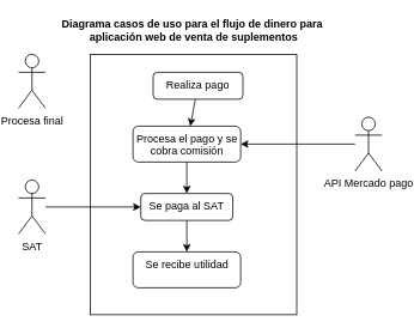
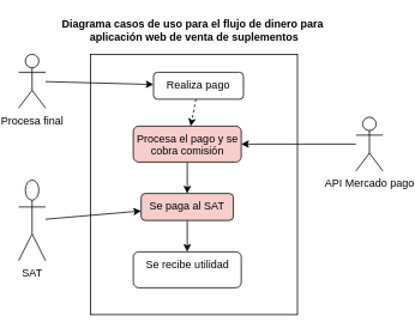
  <mxCell id="0" />
  <mxCell id="1" parent="0" />
  <mxCell id="2" value="" style="html=1;points=[[0,0,0,0,5],[0,1,0,0,-5],[1,0,0,0,5],[1,1,0,0,-5]];perimeter=orthogonalPerimeter;outlineConnect=0;targetShapes=umlLifeline;portConstraint=eastwest;newEdgeStyle={&quot;curved&quot;:0,&quot;rounded&quot;:0};" vertex="1" parent="1"><mxGeometry x="100" y="60" width="230" height="290" as="geometry" /></mxCell>
  <mxCell id="3" value="Diagrama casos de uso para el flujo de dinero para&amp;nbsp;&lt;div&gt;aplicación web de venta de suplementos&lt;/div&gt;" style="text;align=center;fontStyle=1;verticalAlign=middle;spacingLeft=3;spacingRight=3;strokeColor=none;rotatable=0;points=[[0,0.5],[1,0.5]];portConstraint=eastwest;html=1;" vertex="1" parent="1"><mxGeometry x="175" y="20" width="80" height="26" as="geometry" /></mxCell>
+ <mxCell id="4" value="" style="edgeStyle=none;html=1;" edge="1" parent="1" source="5" target="7"><mxGeometry relative="1" as="geometry" /></mxCell>
  <mxCell id="5" value="Procesa final" style="shape=umlActor;verticalLabelPosition=bottom;verticalAlign=top;html=1;" vertex="1" parent="1"><mxGeometry x="20" y="60" width="30" height="60" as="geometry" /></mxCell>
- <mxCell id="6" value="" style="edgeStyle=none;html=1;" edge="1" parent="1" source="7" target="11"><mxGeometry relative="1" as="geometry" /></mxCell>
+ <mxCell id="6" value="" style="edgeStyle=none;html=1;dashed=1;" edge="1" parent="1" source="7" target="11"><mxGeometry relative="1" as="geometry" /></mxCell>
  <mxCell id="7" value="Realiza pago" style="rounded=1;whiteSpace=wrap;html=1;verticalAlign=top;" vertex="1" parent="1"><mxGeometry x="170" y="80" width="100" height="30" as="geometry" /></mxCell>
  <mxCell id="8" value="" style="edgeStyle=none;html=1;" edge="1" parent="1" source="9" target="11"><mxGeometry relative="1" as="geometry" /></mxCell>
  <mxCell id="9" value="API Mercado pago" style="shape=umlActor;verticalLabelPosition=bottom;verticalAlign=top;html=1;" vertex="1" parent="1"><mxGeometry x="395" y="130" width="30" height="60" as="geometry" /></mxCell>
  <mxCell id="10" value="" style="edgeStyle=none;html=1;" edge="1" parent="1" source="11" target="15"><mxGeometry relative="1" as="geometry" /></mxCell>
- <mxCell id="11" value="Procesa el pago y se cobra comisión" style="rounded=1;whiteSpace=wrap;html=1;verticalAlign=top;" vertex="1" parent="1"><mxGeometry x="147.5" y="140" width="120" height="40" as="geometry" /></mxCell>
+ <mxCell id="11" value="Procesa el pago y se cobra comisión" style="rounded=1;whiteSpace=wrap;html=1;verticalAlign=top;fillColor=#f8cecc;" vertex="1" parent="1"><mxGeometry x="147.5" y="140" width="120" height="40" as="geometry" /></mxCell>
  <mxCell id="12" value="" style="edgeStyle=none;html=1;" edge="1" parent="1" source="13" target="15"><mxGeometry relative="1" as="geometry" /></mxCell>
- <mxCell id="13" value="SAT" style="shape=umlActor;verticalLabelPosition=bottom;verticalAlign=top;html=1;" vertex="1" parent="1"><mxGeometry x="20" y="200" width="30" height="60" as="geometry" /></mxCell>
+ <mxCell id="13" value="SAT" style="shape=umlActor;verticalLabelPosition=bottom;verticalAlign=top;html=1;" vertex="1" parent="1"><mxGeometry x="20" y="200" width="30" height="90" as="geometry" /></mxCell>
  <mxCell id="14" value="" style="edgeStyle=none;html=1;" edge="1" parent="1" source="15" target="16"><mxGeometry relative="1" as="geometry" /></mxCell>
- <mxCell id="15" value="Se paga al SAT" style="rounded=1;whiteSpace=wrap;html=1;verticalAlign=top;" vertex="1" parent="1"><mxGeometry x="156.25" y="215" width="102.5" height="30" as="geometry" /></mxCell>
+ <mxCell id="15" value="Se paga al SAT" style="rounded=1;whiteSpace=wrap;html=1;verticalAlign=top;fillColor=#f8cecc;" vertex="1" parent="1"><mxGeometry x="156.25" y="215" width="102.5" height="30" as="geometry" /></mxCell>
  <mxCell id="16" value="Se recibe utilidad" style="rounded=1;whiteSpace=wrap;html=1;verticalAlign=top;" vertex="1" parent="1"><mxGeometry x="147.5" y="280" width="120" height="40" as="geometry" /></mxCell>
